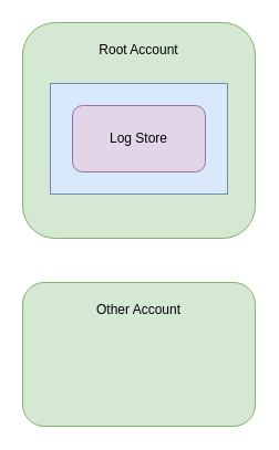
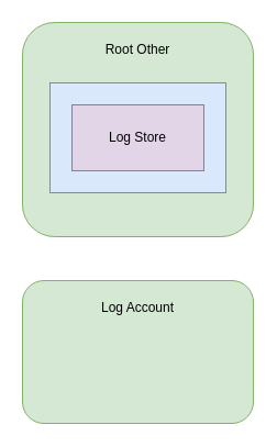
  <mxCell id="0" />
  <mxCell id="1" parent="0" />
  <mxCell id="2" value="" style="rounded=1;whiteSpace=wrap;html=1;fillColor=#d5e8d4;strokeColor=#82b366;" vertex="1" parent="1"><mxGeometry x="20" y="20" width="210" height="195" as="geometry" /></mxCell>
- <mxCell id="3" value="Root Account" style="text;html=1;strokeColor=none;fillColor=none;align=center;verticalAlign=middle;whiteSpace=wrap;rounded=0;" vertex="1" parent="1"><mxGeometry x="75" y="35" width="100" height="20" as="geometry" /></mxCell>
+ <mxCell id="3" value="Root Other" style="text;html=1;strokeColor=none;fillColor=none;align=center;verticalAlign=middle;whiteSpace=wrap;rounded=0;" vertex="1" parent="1"><mxGeometry x="75" y="35" width="100" height="20" as="geometry" /></mxCell>
  <mxCell id="4" value="" style="rounded=0;whiteSpace=wrap;html=1;fillColor=#dae8fc;strokeColor=#6c8ebf;" vertex="1" parent="1"><mxGeometry x="45" y="75" width="160" height="100" as="geometry" /></mxCell>
- <mxCell id="5" value="Log Store" style="whiteSpace=wrap;html=1;fillColor=#e1d5e7;strokeColor=#9673a6;rounded=1;" vertex="1" parent="1"><mxGeometry x="65" y="95" width="120" height="60" as="geometry" /></mxCell>
+ <mxCell id="5" value="Log Store" style="rounded=0;whiteSpace=wrap;html=1;fillColor=#e1d5e7;strokeColor=#9673a6;" vertex="1" parent="1"><mxGeometry x="65" y="95" width="120" height="60" as="geometry" /></mxCell>
  <mxCell id="6" value="" style="rounded=1;whiteSpace=wrap;html=1;fillColor=#d5e8d4;strokeColor=#82b366;" vertex="1" parent="1"><mxGeometry x="20" y="255" width="210" height="130" as="geometry" /></mxCell>
- <mxCell id="7" value="Other Account" style="text;html=1;strokeColor=none;fillColor=none;align=center;verticalAlign=middle;whiteSpace=wrap;rounded=0;" vertex="1" parent="1"><mxGeometry x="75" y="270" width="100" height="20" as="geometry" /></mxCell>
+ <mxCell id="7" value="Log Account" style="text;html=1;strokeColor=none;fillColor=none;align=center;verticalAlign=middle;whiteSpace=wrap;rounded=0;" vertex="1" parent="1"><mxGeometry x="75" y="270" width="100" height="20" as="geometry" /></mxCell>
